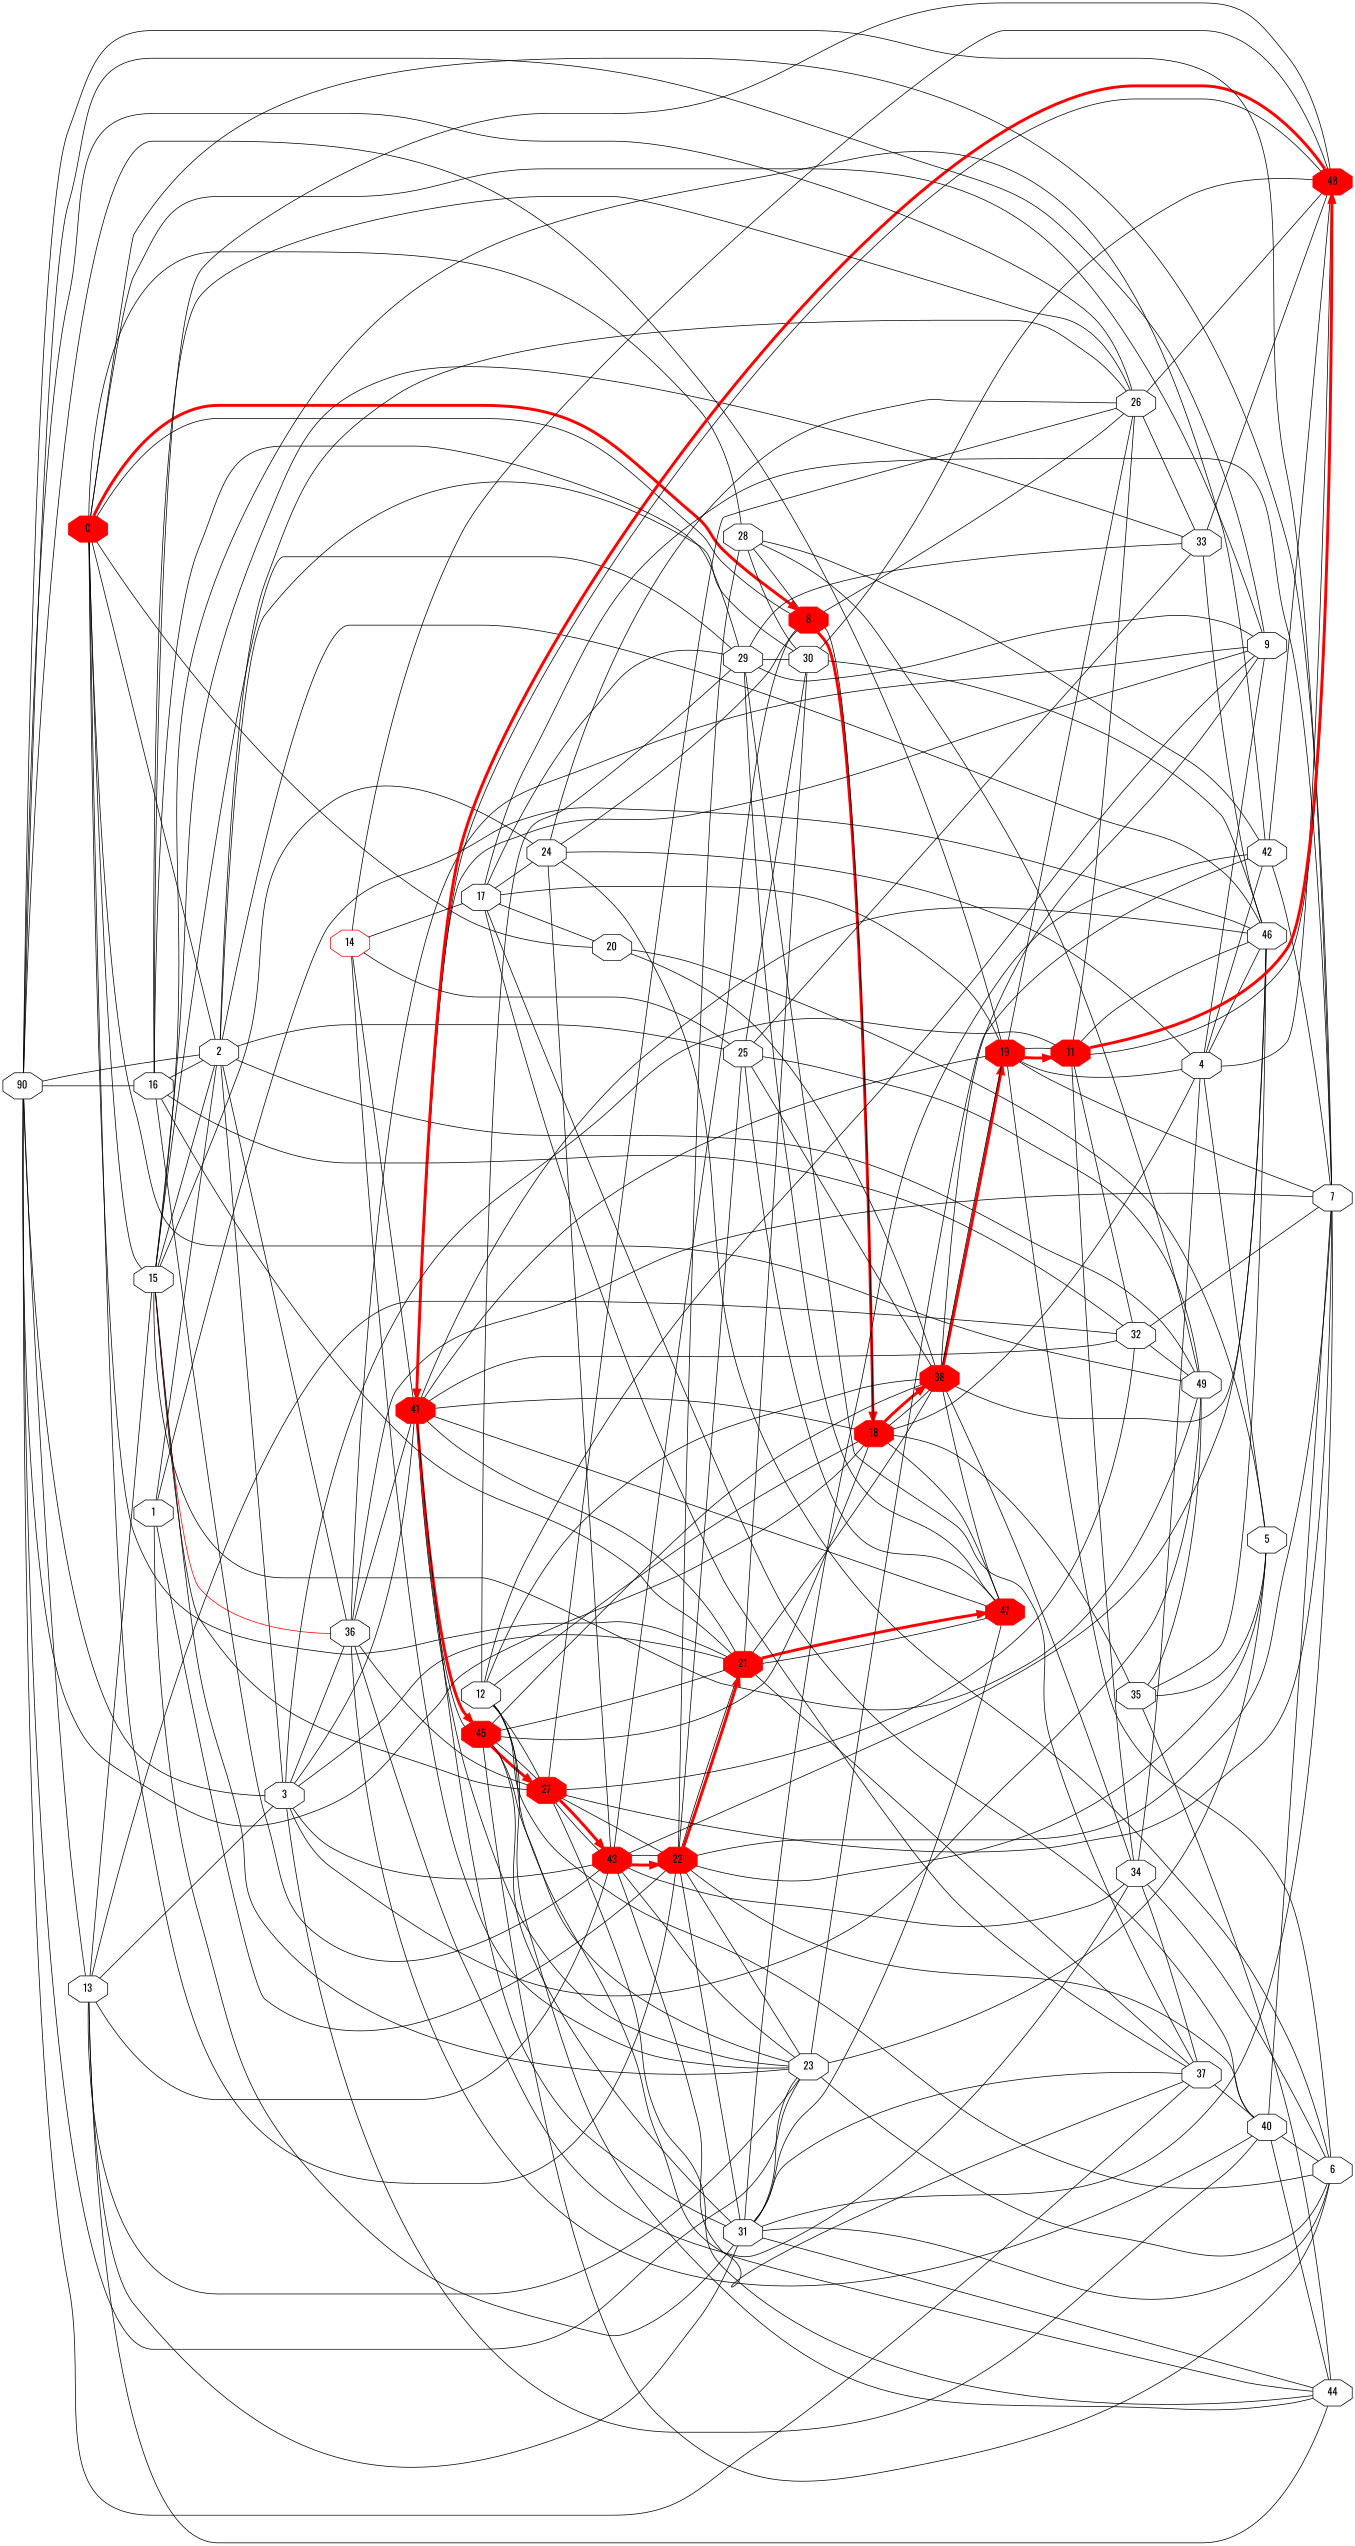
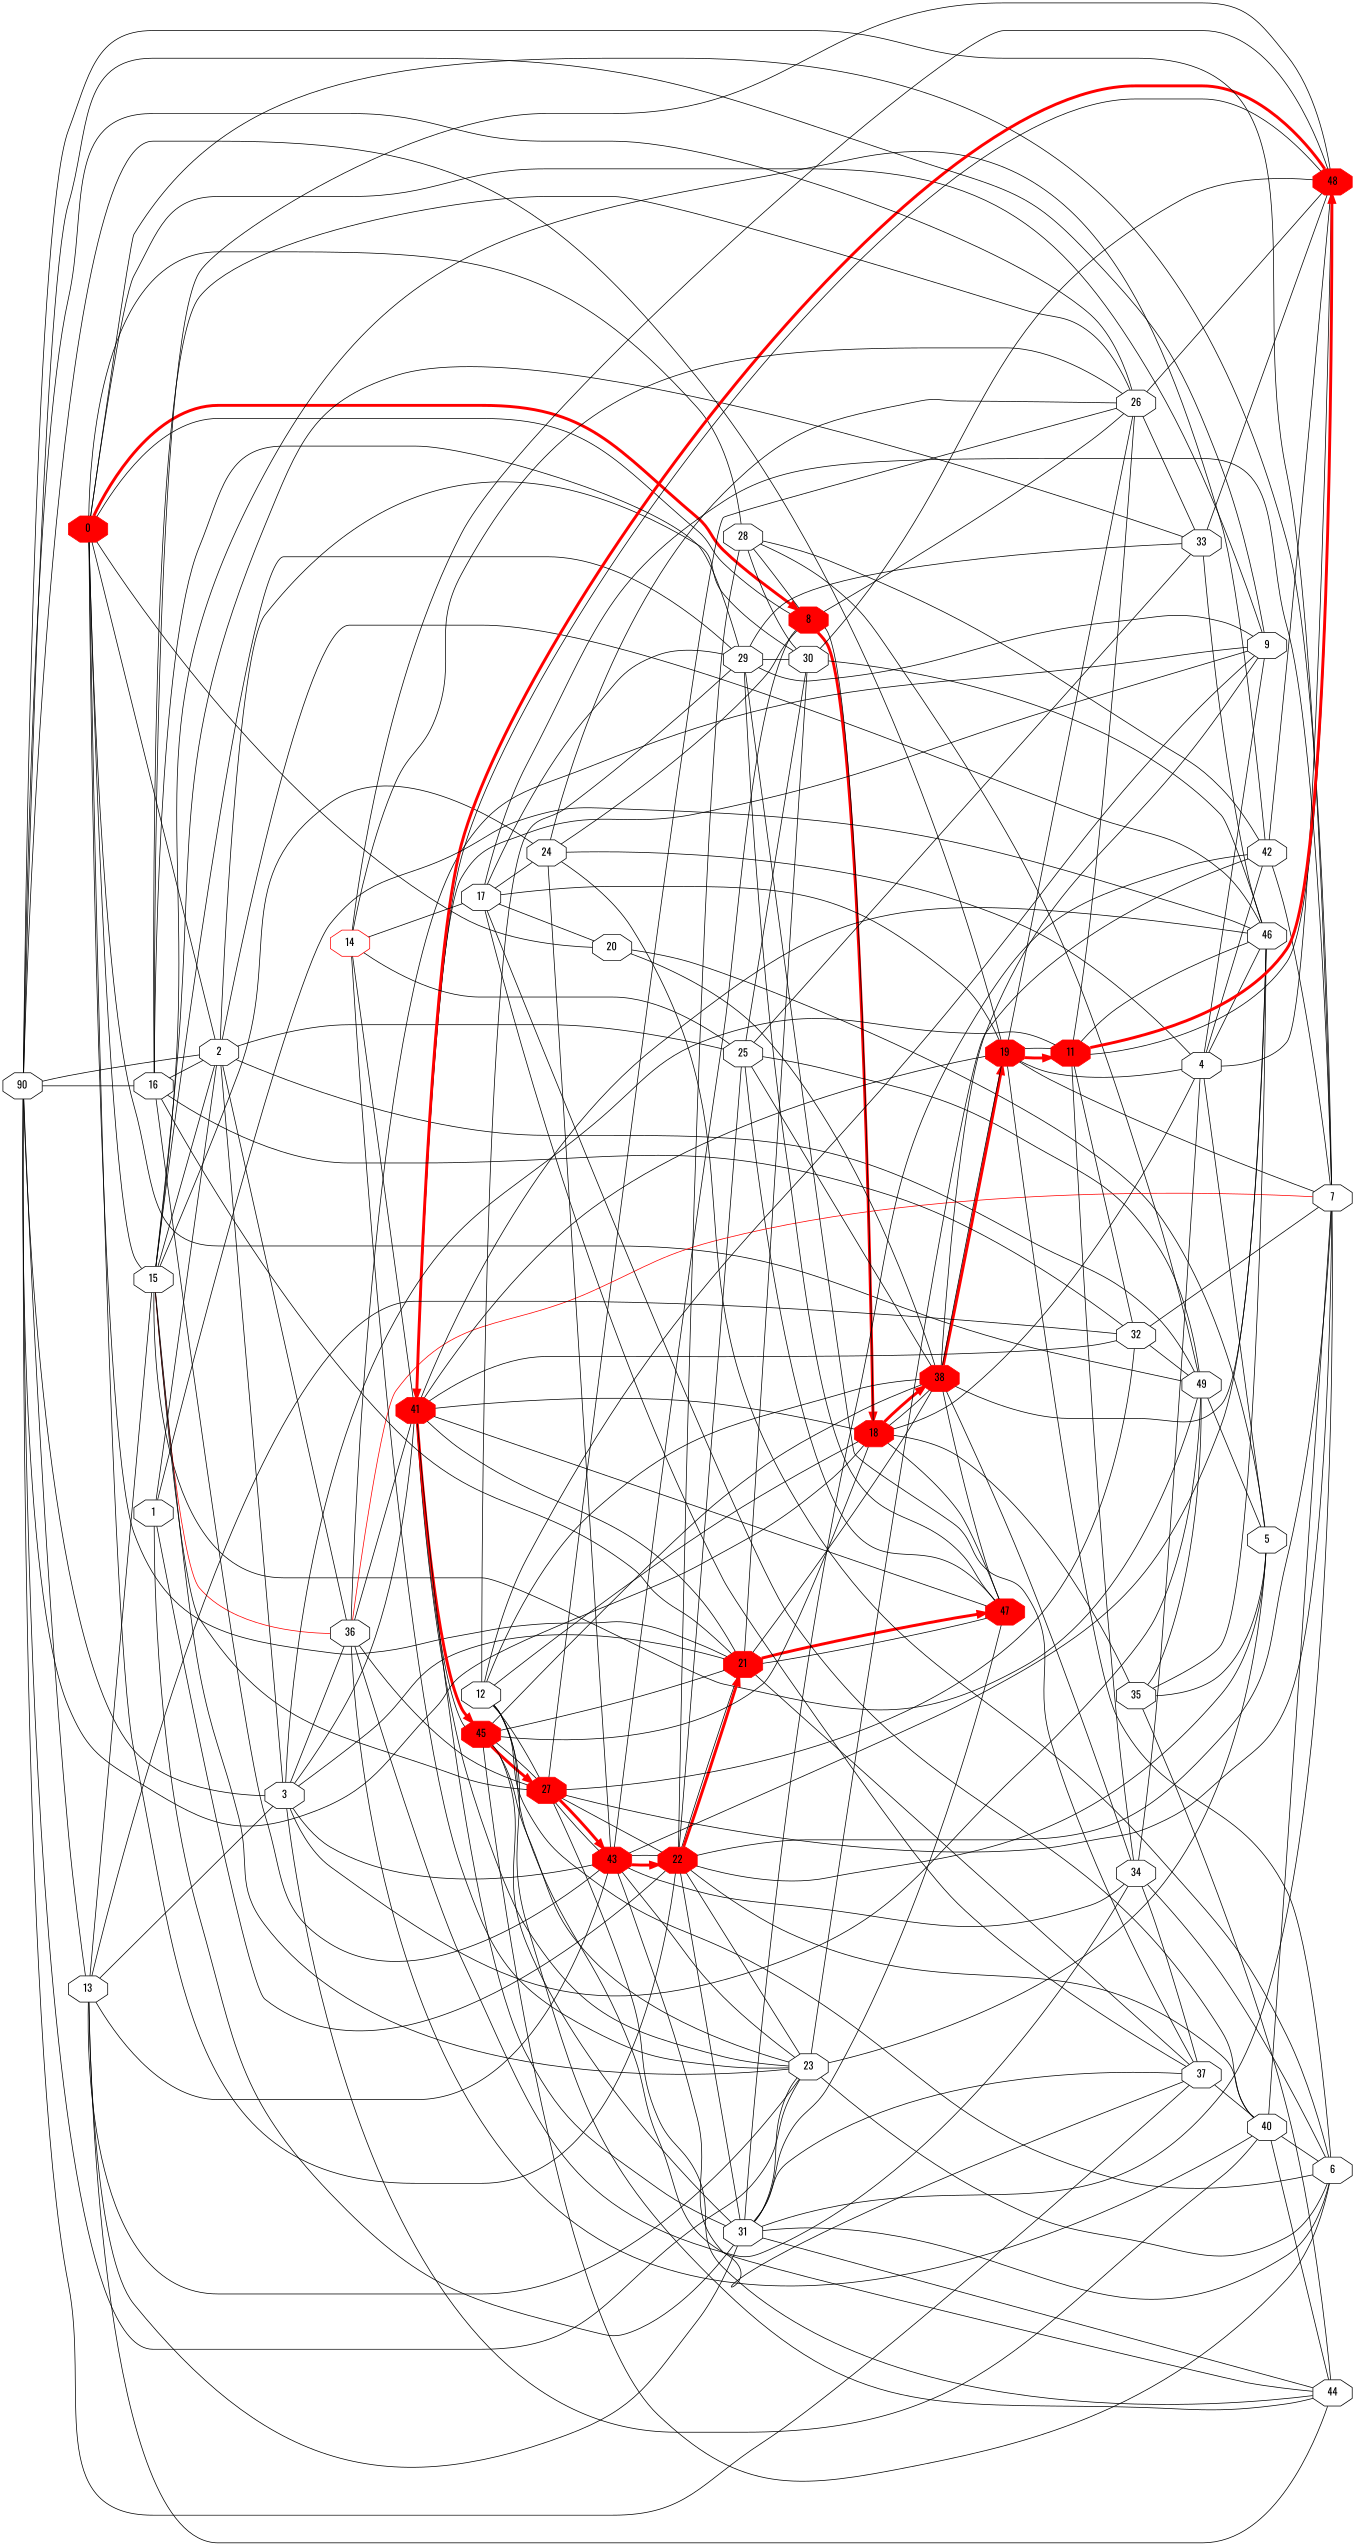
  digraph {
    fontname=Oswald
    rankdir=LR
    node [fontname=Oswald shape=octagon]
    edge [arrowhead=none fontname=Oswald]
    0 [color=red fillcolor=red style=filled]
    2
    7
    8 [color=red fillcolor=red style=filled]
    9
    15
    20
    21 [color=red fillcolor=red style=filled]
    22 [color=red fillcolor=red style=filled]
    28
    n11 [label=49]
    46
    3
    25
    26
    30
    36
    18 [color=red fillcolor=red style=filled]
    42
    23
    27 [color=red fillcolor=red style=filled]
    29
    24
    33
    5
    38 [color=red fillcolor=red style=filled]
    41 [color=red fillcolor=red style=filled]
    37
    45 [color=red fillcolor=red style=filled]
    47 [color=red fillcolor=red style=filled]
    31
    43 [color=red fillcolor=red style=filled]
    40
    48 [color=red fillcolor=red style=filled]
    4
    35
    6
    44
    32
    19 [color=red fillcolor=red style=filled]
    1
    n42 [label=90]
    13
    16
    11 [color=red fillcolor=red style=filled]
    34
    12
    14 [color=red]
    17
    0 -> 2
    0 -> 7
    0 -> 8
    0 -> 8 [color=red penwidth=4 arrowhead=""]
    0 -> 9
    0 -> 15
    0 -> 20
    0 -> 21
    0 -> 22
    0 -> 28
    0 -> n11
    2 -> n11
    2 -> 46
    2 -> 3
    2 -> 25
-   2 -> 26
+   14 -> 26
    2 -> 30
    2 -> 36
    8 -> 18 [color=red penwidth=4 arrowhead=""]
    15 -> 2
    15 -> n11
    15 -> 36 [color=red]
    15 -> 42
    15 -> 23
    15 -> 27
    15 -> 29
    15 -> 24
    15 -> 33
    20 -> 5
    20 -> 38
    21 -> 22
    21 -> 3
    21 -> 30
    21 -> 38
    21 -> 41
    21 -> 37
    21 -> 45
    21 -> 47
    21 -> 47 [color=red penwidth=4 arrowhead=""]
    22 -> 7
    22 -> 21 [color=red penwidth=4 arrowhead=""]
    22 -> 28
    22 -> 25
    22 -> 23
    22 -> 27
    22 -> 5
    22 -> 31
    22 -> 43
    22 -> 40
    28 -> 8
    28 -> n11
    28 -> 30
    28 -> 42
+   n11 -> 5
    3 -> n11
    3 -> 36
    3 -> 41
    3 -> 43
    3 -> 40
    25 -> n11
    25 -> 30
    25 -> 33
    25 -> 38
    25 -> 47
    26 -> 8
    26 -> 27
    26 -> 33
    26 -> 48
    30 -> 46
    30 -> 48
-   36 -> 7
+   36 -> 7 [color=red]
    36 -> 9
    36 -> 41
    36 -> 40
    18 -> 8
    18 -> 38
    18 -> 38 [color=red penwidth=4 arrowhead=""]
    18 -> 41
    18 -> 45
    18 -> 47
    18 -> 4
    18 -> 35
    42 -> 7
    42 -> 48
    23 -> 42
    23 -> 5
    23 -> 41
    23 -> 45
    23 -> 43
    23 -> 6
    27 -> 7
    27 -> 36
    27 -> 45
    27 -> 43
    27 -> 43 [color=red penwidth=4 arrowhead=""]
    27 -> 44
    27 -> 32
    29 -> 9
    29 -> 30
    29 -> 33
    29 -> 37
    29 -> 47
    24 -> 8
    24 -> 26
    24 -> 43
    24 -> 4
    24 -> 6
    33 -> 46
    33 -> 48
    38 -> 9
    38 -> 46
    38 -> 45
    38 -> 47
    38 -> 19 [color=red penwidth=4 arrowhead=""]
    41 -> 9
    41 -> 46
    41 -> 45
    41 -> 45 [color=red penwidth=4 arrowhead=""]
    41 -> 47
    41 -> 48
    37 -> 40
    45 -> 27 [color=red penwidth=4 arrowhead=""]
    45 -> 6
    31 -> 7
    31 -> 42
    31 -> 23
    31 -> 41
    31 -> 37
    31 -> 45
    31 -> 47
    31 -> 6
    31 -> 44
    43 -> 8
    43 -> 22 [color=red penwidth=4 arrowhead=""]
    43 -> 46
    43 -> 44
    40 -> 7
    40 -> 6
    40 -> 44
    48 -> 41 [color=red penwidth=4 arrowhead=""]
    4 -> 9
    4 -> 46
    4 -> 42
    4 -> 5
    4 -> 48
    35 -> n11
    35 -> 46
    35 -> 5
    35 -> 44
    32 -> 7
    32 -> n11
    32 -> 41
    19 -> 7
    19 -> 26
    19 -> 38
    19 -> 41
    19 -> 4
    19 -> 6
    19 -> 11 [color=red penwidth=4 arrowhead=""]
    1 -> 2
    1 -> 22
    1 -> 46
    1 -> 31
    n42 -> 2
    n42 -> 7
    n42 -> 9
    n42 -> 3
    n42 -> 26
    n42 -> 18
    n42 -> 23
    n42 -> 37
    n42 -> 19
    n42 -> 13
    n42 -> 16
    13 -> 15
    13 -> 3
    13 -> 23
    13 -> 31
    13 -> 43
    13 -> 44
    13 -> 32
    16 -> 2
    16 -> 21
    16 -> 26
    16 -> 29
    16 -> 43
    16 -> 48
    16 -> 32
    11 -> 46
    11 -> 3
    11 -> 26
    11 -> 48
    11 -> 48 [color=red penwidth=4 arrowhead=""]
    11 -> 32
    11 -> 19
    11 -> 34
    34 -> 36
    34 -> 38
    34 -> 37
    34 -> 43
    34 -> 4
    34 -> 6
    12 -> 9
    12 -> 18
    12 -> 27
    12 -> 29
    12 -> 38
    12 -> 37
    12 -> 6
    12 -> 44
    14 -> 25
    14 -> 23
    14 -> 41
    14 -> 48
    14 -> 17
    17 -> 7
    17 -> 20
    17 -> 29
    17 -> 24
    17 -> 37
    17 -> 40
    17 -> 19
  }
